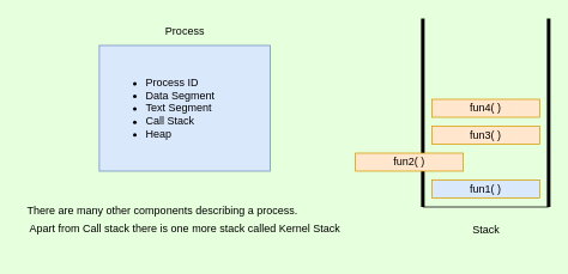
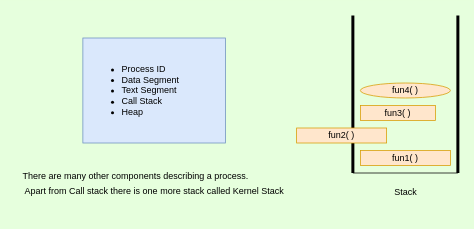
  <mxCell id="0" />
  <mxCell id="1" parent="0" />
  <mxCell id="2" value="" style="rounded=0;whiteSpace=wrap;html=1;fillColor=#dae8fc;strokeColor=#6c8ebf;" parent="1" vertex="1"><mxGeometry x="110" y="50" width="190" height="140" as="geometry" /></mxCell>
- <mxCell id="3" value="Process" style="text;html=1;align=center;verticalAlign=middle;resizable=0;points=[];autosize=1;strokeColor=none;fillColor=none;" parent="1" vertex="1"><mxGeometry x="170" y="20" width="70" height="30" as="geometry" /></mxCell>
  <mxCell id="4" value="&lt;ul&gt;&lt;li&gt;Process ID&lt;/li&gt;&lt;li&gt;Data Segment&lt;/li&gt;&lt;li&gt;Text Segment&lt;/li&gt;&lt;li&gt;Call Stack&lt;/li&gt;&lt;li&gt;Heap&lt;/li&gt;&lt;/ul&gt;" style="text;strokeColor=none;fillColor=none;html=1;whiteSpace=wrap;verticalAlign=middle;overflow=hidden;" parent="1" vertex="1"><mxGeometry x="120" y="54" width="140" height="132" as="geometry" /></mxCell>
  <mxCell id="5" value="Apart from Call stack there is one more stack called Kernel Stack" style="text;html=1;align=center;verticalAlign=middle;resizable=0;points=[];autosize=1;strokeColor=none;fillColor=none;" parent="1" vertex="1"><mxGeometry x="20" y="240" width="370" height="30" as="geometry" /></mxCell>
  <mxCell id="6" value="There are many other components describing a process." style="text;html=1;align=center;verticalAlign=middle;resizable=0;points=[];autosize=1;strokeColor=none;fillColor=none;" parent="1" vertex="1"><mxGeometry x="20" y="220" width="320" height="30" as="geometry" /></mxCell>
  <mxCell id="7" value="" style="endArrow=none;html=1;strokeWidth=4;" parent="1" edge="1"><mxGeometry width="50" height="50" relative="1" as="geometry"><mxPoint x="470" y="230" as="sourcePoint" /><mxPoint x="470" y="20" as="targetPoint" /></mxGeometry></mxCell>
  <mxCell id="8" value="" style="endArrow=none;html=1;" parent="1" edge="1"><mxGeometry width="50" height="50" relative="1" as="geometry"><mxPoint x="470" y="230" as="sourcePoint" /><mxPoint x="610" y="230" as="targetPoint" /></mxGeometry></mxCell>
  <mxCell id="9" value="" style="endArrow=none;html=1;strokeWidth=4;" parent="1" edge="1"><mxGeometry width="50" height="50" relative="1" as="geometry"><mxPoint x="610" y="230" as="sourcePoint" /><mxPoint x="610" y="20" as="targetPoint" /></mxGeometry></mxCell>
- <mxCell id="10" value="fun1( )" style="rounded=0;whiteSpace=wrap;html=1;fillColor=#dae8fc;strokeColor=#d79b00;" parent="1" vertex="1"><mxGeometry x="480" y="200" width="120" height="20" as="geometry" /></mxCell>
+ <mxCell id="10" value="fun1( )" style="rounded=0;whiteSpace=wrap;html=1;fillColor=#ffe6cc;strokeColor=#d79b00;" parent="1" vertex="1"><mxGeometry x="480" y="200" width="120" height="20" as="geometry" /></mxCell>
  <mxCell id="11" value="fun2( )" style="rounded=0;whiteSpace=wrap;html=1;fillColor=#ffe6cc;strokeColor=#d79b00;" parent="1" vertex="1"><mxGeometry x="395" y="170" width="120" height="20" as="geometry" /></mxCell>
- <mxCell id="12" value="fun3( )" style="rounded=0;whiteSpace=wrap;html=1;fillColor=#ffe6cc;strokeColor=#d79b00;" parent="1" vertex="1"><mxGeometry x="480" y="140" width="120" height="20" as="geometry" /></mxCell>
- <mxCell id="13" value="fun4( )" style="rounded=0;whiteSpace=wrap;html=1;fillColor=#ffe6cc;strokeColor=#d79b00;" parent="1" vertex="1"><mxGeometry x="480" y="110" width="120" height="20" as="geometry" /></mxCell>
+ <mxCell id="12" value="fun3( )" style="rounded=0;whiteSpace=wrap;html=1;fillColor=#ffe6cc;strokeColor=#d79b00;" parent="1" vertex="1"><mxGeometry x="480" y="140" width="100" height="20" as="geometry" /></mxCell>
+ <mxCell id="13" value="fun4( )" style="ellipse;whiteSpace=wrap;html=1;fillColor=#ffe6cc;strokeColor=#d79b00;" parent="1" vertex="1"><mxGeometry x="480" y="110" width="120" height="20" as="geometry" /></mxCell>
  <mxCell id="14" value="Stack&lt;div&gt;&lt;br&gt;&lt;/div&gt;" style="text;html=1;align=center;verticalAlign=middle;resizable=0;points=[];autosize=1;strokeColor=none;fillColor=none;" parent="1" vertex="1"><mxGeometry x="515" y="243" width="50" height="40" as="geometry" /></mxCell>
